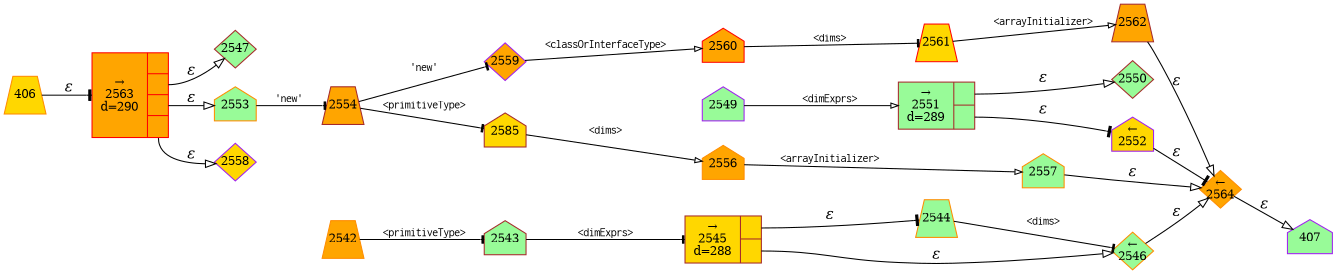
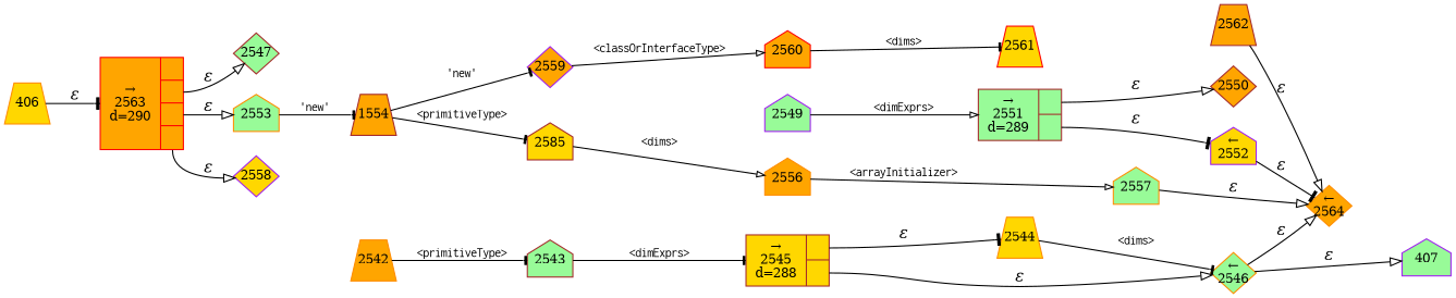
  digraph {
    rankdir=LR
    node [color=brown fillcolor=palegreen fixedsize=true fontsize=11 shape=house style=filled peripheries=1]
    edge [arrowhead=onormal fontname="Times-Italic"]
    n1 [color=purple label=407 width=.6 peripheries=""]
    n2 [color=red fillcolor=orange label=2560 width=.55]
    n3 [color=red fillcolor=gold label=2561 shape=trapezium width=.55]
    n4 [fillcolor=orange label=2562 shape=trapezium width=.55]
    n5 [color=darkorange fillcolor=orange label="&larr;\n2564" shape=diamond width=.55]
    n6 [color=red fillcolor=orange fixedsize=false label="{&rarr;\n2563\nd=290|{<p0>|<p1>|<p2>|<p3>}}" shape=record]
    n7 [label=2547 shape=diamond width=.55]
    n8 [color=darkorange label=2553 width=.55]
    n9 [color=purple fillcolor=gold label=2558 shape=diamond width=.55]
-   n10 [fillcolor=orange label=2554 shape=trapezium width=.55]
+   n10 [fillcolor=orange label=1554 shape=trapezium width=.55]
    n11 [color=darkorange fillcolor=gold label=406 shape=trapezium width=.55]
    n12 [color=darkorange fillcolor=orange label=2542 shape=trapezium width=.55]
    n13 [label=2543 width=.55]
    n14 [fillcolor=gold fixedsize=false label="{&rarr;\n2545\nd=288|{<p0>|<p1>}}" shape=record]
-   n15 [color=darkorange label=2544 shape=trapezium width=.55]
+   n15 [color=darkorange fillcolor=gold label=2544 shape=trapezium width=.55]
    n16 [color=darkorange label="&larr;\n2546" shape=diamond width=.55]
    n17 [color=purple label=2549 width=.55]
    n18 [fixedsize=false label="{&rarr;\n2551\nd=289|{<p0>|<p1>}}" shape=record]
-   n19 [label=2550 shape=diamond width=.55]
+   n19 [fillcolor=orange label=2550 shape=diamond width=.55]
    n20 [color=purple fillcolor=gold label="&larr;\n2552" width=.55]
    n21 [fillcolor=gold label=2585 width=.55]
    n22 [color=purple fillcolor=orange label=2559 shape=diamond width=.55]
    n23 [color=darkorange fillcolor=orange label=2556 width=.55]
    n24 [color=darkorange label=2557 width=.55]
    n2 -> n3 [arrowhead=tee arrowsize=.7 fontname=Courier fontsize=11 label="<dims>"]
-   n3 -> n4 [arrowsize=.7 fontname=Courier fontsize=11 label="<arrayInitializer>"]
    n4 -> n5 [label="&epsilon;"]
-   n5 -> n1 [label="&epsilon;"]
+   n16 -> n1 [label="&epsilon;"]
    n6 -> n7 [label="&epsilon;" tailport=p1]
    n6 -> n8 [label="&epsilon;" tailport=p2]
    n6 -> n9 [label="&epsilon;" tailport=p3]
    n8 -> n10 [arrowhead=tee arrowsize=.7 fontname=Courier fontsize=11 label="'new'"]
    n10 -> n21 [arrowhead=tee arrowsize=.7 fontname=Courier fontsize=11 label="<primitiveType>"]
    n10 -> n22 [arrowhead=tee arrowsize=.7 fontname=Courier fontsize=11 label="'new'"]
    n11 -> n6 [arrowhead=tee label="&epsilon;"]
    n12 -> n13 [arrowhead=tee arrowsize=.7 fontname=Courier fontsize=11 label="<primitiveType>"]
    n13 -> n14 [arrowhead=tee arrowsize=.7 fontname=Courier fontsize=11 label="<dimExprs>"]
    n14 -> n15 [arrowhead=tee label="&epsilon;" tailport=p0]
    n14 -> n16 [label="&epsilon;" tailport=p1]
    n15 -> n16 [arrowhead=tee arrowsize=.7 fontname=Courier fontsize=11 label="<dims>"]
    n16 -> n5 [label="&epsilon;"]
    n17 -> n18 [arrowsize=.7 fontname=Courier fontsize=11 label="<dimExprs>"]
    n18 -> n19 [label="&epsilon;" tailport=p0]
    n18 -> n20 [arrowhead=tee label="&epsilon;" tailport=p1]
    n20 -> n5 [arrowhead=tee label="&epsilon;"]
    n21 -> n23 [arrowsize=.7 fontname=Courier fontsize=11 label="<dims>"]
    n22 -> n2 [arrowsize=.7 fontname=Courier fontsize=11 label="<classOrInterfaceType>"]
    n23 -> n24 [arrowsize=.7 fontname=Courier fontsize=11 label="<arrayInitializer>"]
    n24 -> n5 [label="&epsilon;"]
  }
